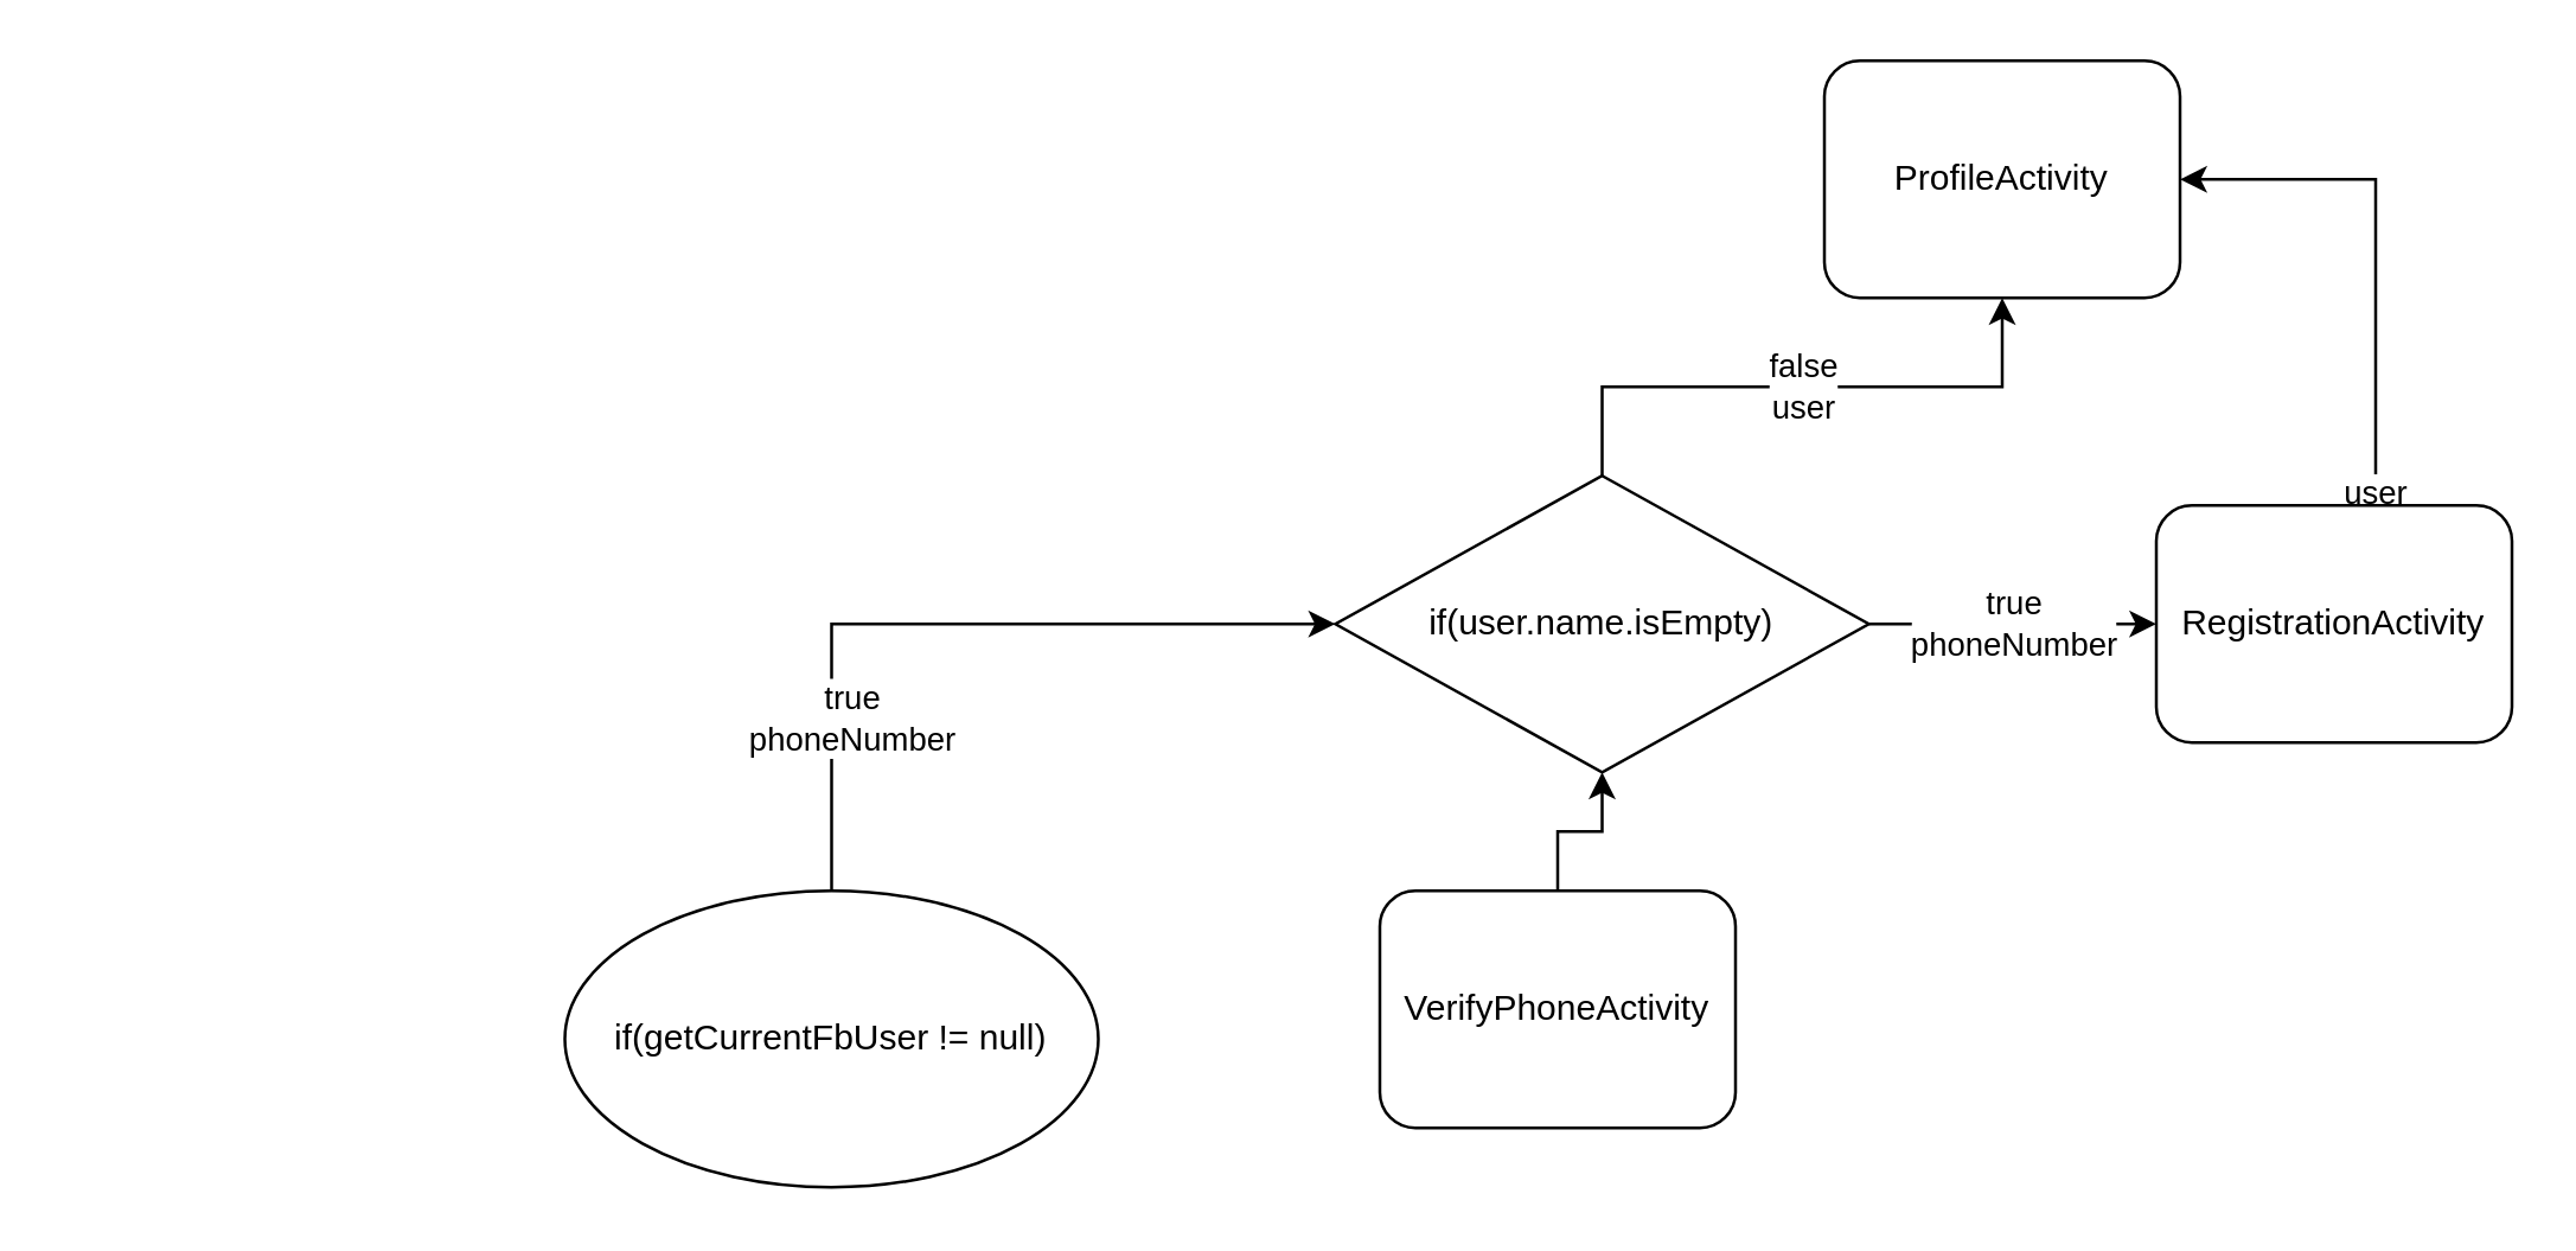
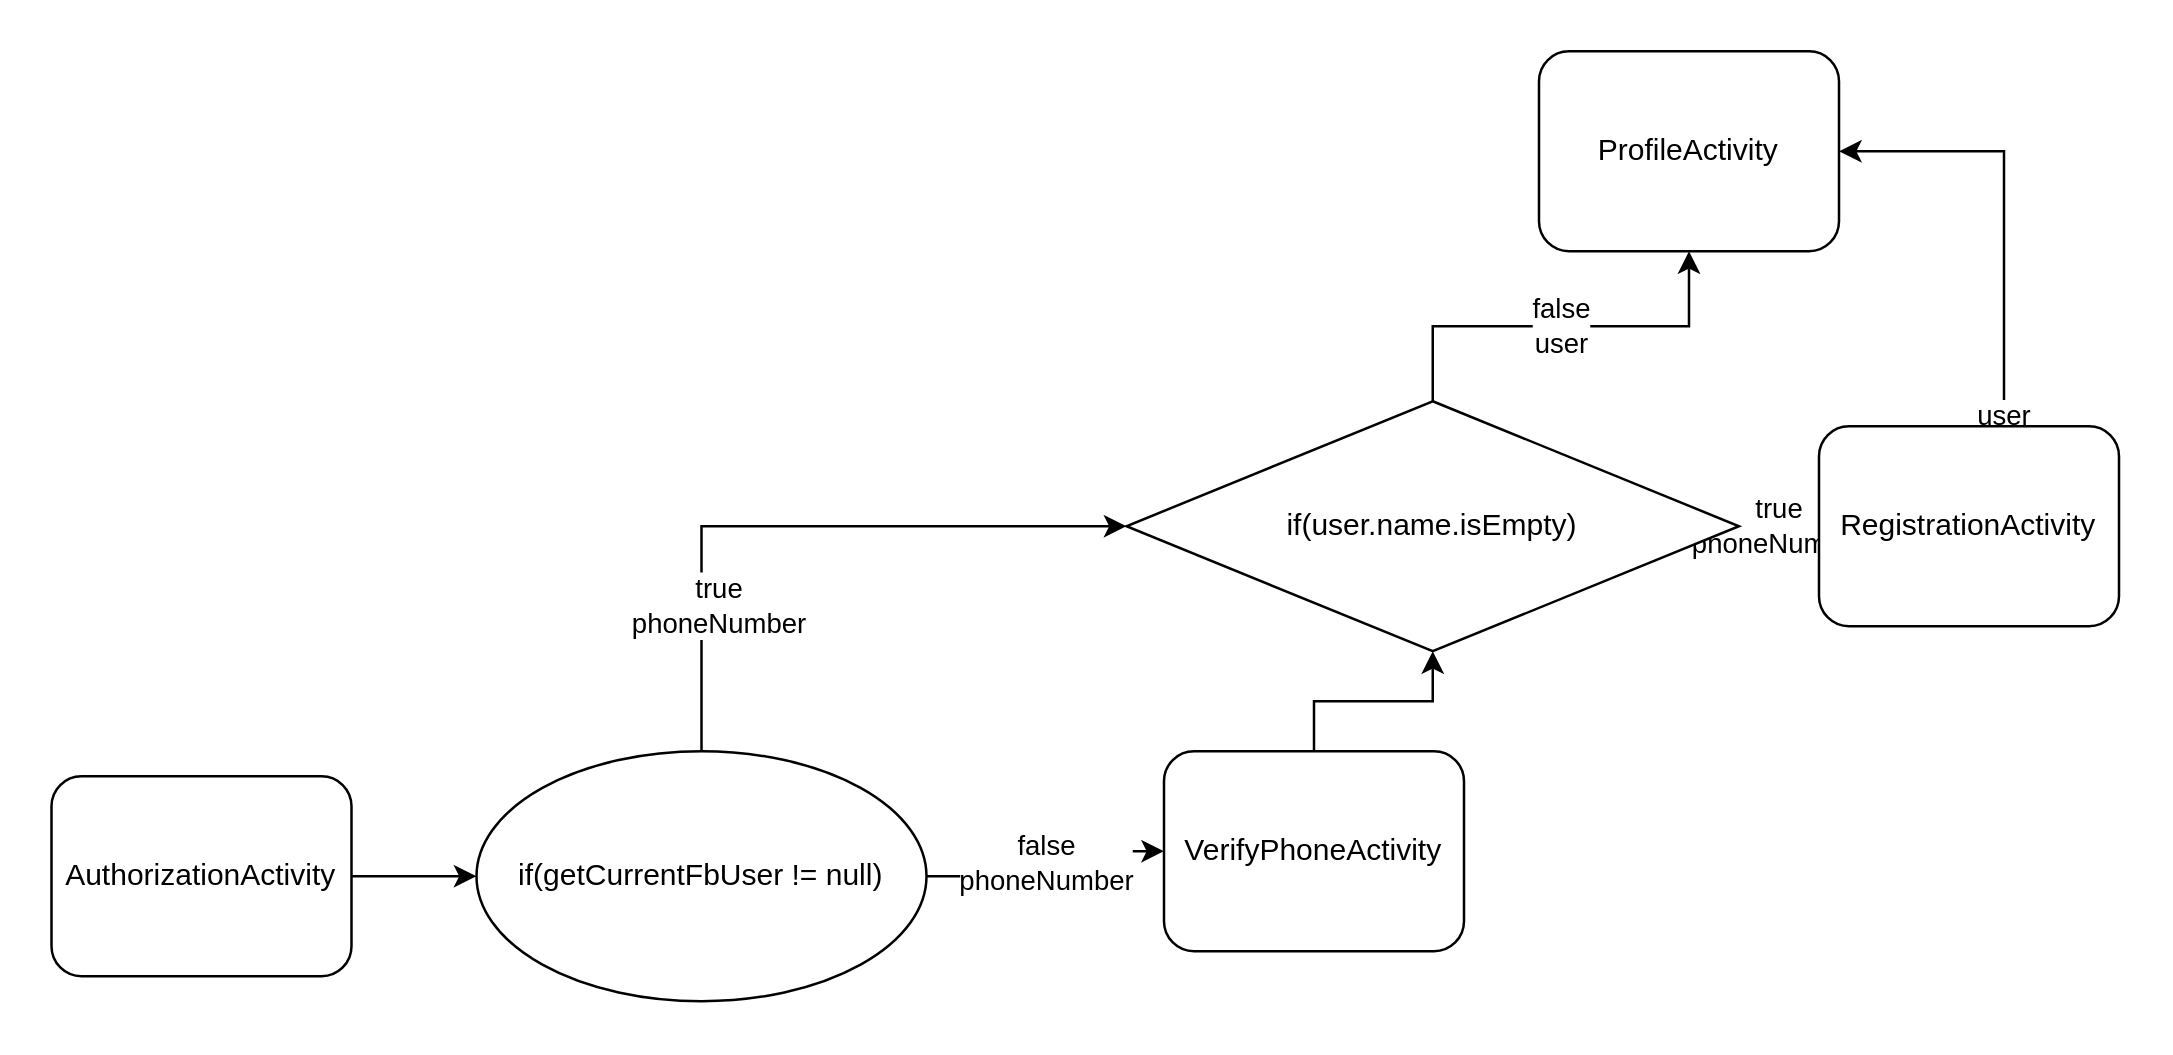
  <mxCell id="0" />
  <mxCell id="1" parent="0" />
+ <mxCell id="2" value="" style="edgeStyle=orthogonalEdgeStyle;rounded=0;orthogonalLoop=1;jettySize=auto;html=1;" edge="1" parent="1" source="3" target="7"><mxGeometry relative="1" as="geometry" /></mxCell>
+ <mxCell id="3" value="AuthorizationActivity" style="shape=ext;rounded=1;html=1;whiteSpace=wrap;" vertex="1" parent="1"><mxGeometry y="310" width="120" height="80" as="geometry" x="20" /></mxCell>
  <mxCell id="4" value="" style="edgeStyle=orthogonalEdgeStyle;rounded=0;orthogonalLoop=1;jettySize=auto;html=1;entryX=0;entryY=0.5;entryDx=0;entryDy=0;" edge="1" parent="1" source="7" target="10"><mxGeometry relative="1" as="geometry"><mxPoint x="280" y="220" as="targetPoint" /><Array as="points"><mxPoint x="280" y="210" /></Array></mxGeometry></mxCell>
  <mxCell id="5" value="true&lt;br&gt;phoneNumber" style="edgeLabel;html=1;align=center;verticalAlign=middle;resizable=0;points=[];" vertex="1" connectable="0" parent="4"><mxGeometry x="-0.262" y="-31" relative="1" as="geometry"><mxPoint as="offset" /></mxGeometry></mxCell>
+ <mxCell id="6" value="false&lt;br&gt;phoneNumber" style="edgeStyle=orthogonalEdgeStyle;rounded=0;orthogonalLoop=1;jettySize=auto;html=1;" edge="1" parent="1" source="7" target="13"><mxGeometry relative="1" as="geometry" /></mxCell>
  <mxCell id="7" value="if(getCurrentFbUser != null)" style="ellipse;whiteSpace=wrap;html=1;" vertex="1" parent="1"><mxGeometry x="190" y="300" width="180" height="100" as="geometry" /></mxCell>
  <mxCell id="8" value="false&lt;br&gt;user" style="edgeStyle=orthogonalEdgeStyle;rounded=0;orthogonalLoop=1;jettySize=auto;html=1;" edge="1" parent="1" source="10" target="11"><mxGeometry relative="1" as="geometry" /></mxCell>
  <mxCell id="9" value="true&lt;br&gt;phoneNumber" style="edgeStyle=orthogonalEdgeStyle;rounded=0;orthogonalLoop=1;jettySize=auto;html=1;" edge="1" parent="1" source="10" target="16"><mxGeometry relative="1" as="geometry"><Array as="points"><mxPoint x="680" y="210" /><mxPoint x="680" y="210" /></Array></mxGeometry></mxCell>
- <mxCell id="10" value="if(user.name.isEmpty)" style="rhombus;whiteSpace=wrap;html=1;" vertex="1" parent="1"><mxGeometry x="450" y="160" width="180" height="100" as="geometry" /></mxCell>
+ <mxCell id="10" value="if(user.name.isEmpty)" style="rhombus;whiteSpace=wrap;html=1;" vertex="1" parent="1"><mxGeometry x="450" y="160" width="245" height="100" as="geometry" /></mxCell>
  <mxCell id="11" value="ProfileActivity" style="shape=ext;rounded=1;html=1;whiteSpace=wrap;" vertex="1" parent="1"><mxGeometry x="615" y="20" width="120" height="80" as="geometry" /></mxCell>
  <mxCell id="12" value="" style="edgeStyle=orthogonalEdgeStyle;rounded=0;orthogonalLoop=1;jettySize=auto;html=1;" edge="1" parent="1" source="13" target="10"><mxGeometry relative="1" as="geometry" /></mxCell>
  <mxCell id="13" value="VerifyPhoneActivity" style="shape=ext;rounded=1;html=1;whiteSpace=wrap;" vertex="1" parent="1"><mxGeometry x="465" y="300" width="120" height="80" as="geometry" /></mxCell>
  <mxCell id="14" style="edgeStyle=orthogonalEdgeStyle;rounded=0;orthogonalLoop=1;jettySize=auto;html=1;entryX=1;entryY=0.5;entryDx=0;entryDy=0;" edge="1" parent="1" source="16" target="11"><mxGeometry relative="1" as="geometry"><Array as="points"><mxPoint x="801" y="60" /></Array></mxGeometry></mxCell>
  <mxCell id="15" value="user" style="edgeLabel;html=1;align=center;verticalAlign=middle;resizable=0;points=[];" vertex="1" connectable="0" parent="14"><mxGeometry x="-0.317" y="-3" relative="1" as="geometry"><mxPoint x="-4" y="55.83" as="offset" /></mxGeometry></mxCell>
  <mxCell id="16" value="RegistrationActivity" style="shape=ext;rounded=1;html=1;whiteSpace=wrap;" vertex="1" parent="1"><mxGeometry x="727" y="170" width="120" height="80" as="geometry" /></mxCell>
